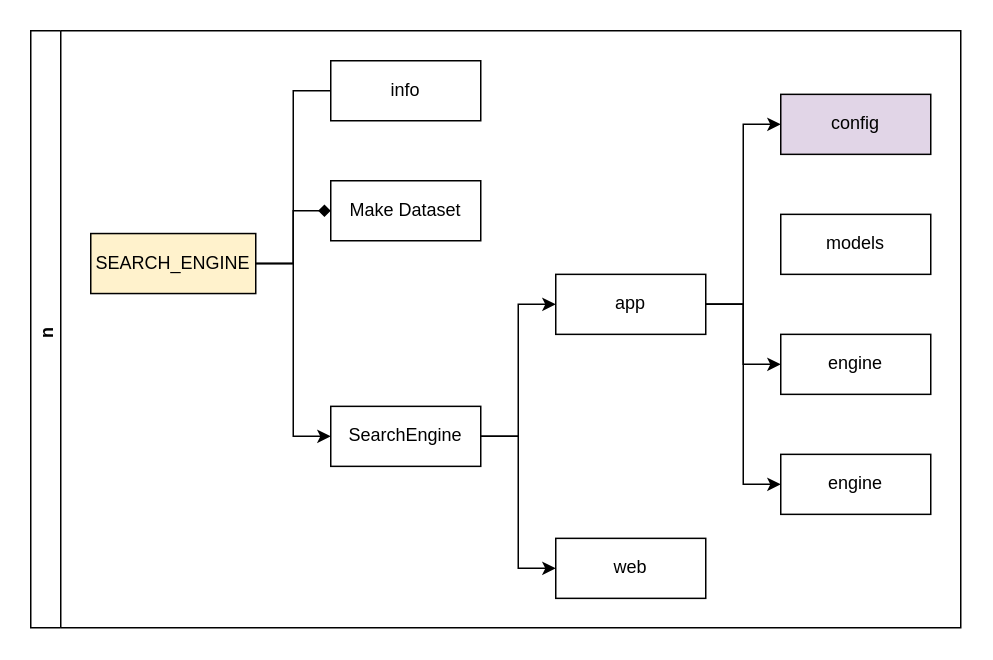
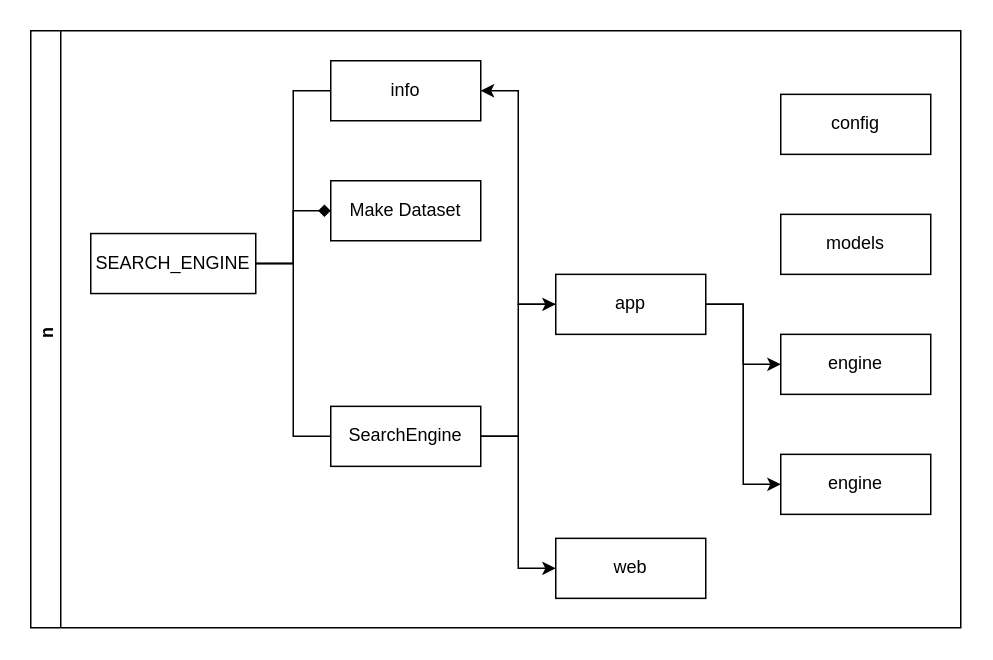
  <mxCell id="0" />
  <mxCell id="1" parent="0" />
  <mxCell id="2" value="n " style="swimlane;startSize=20;horizontal=0;childLayout=treeLayout;horizontalTree=1;resizable=0;containerType=tree;" parent="1" vertex="1"><mxGeometry x="20" y="20" width="620" height="398" as="geometry" /></mxCell>
- <mxCell id="3" value="SEARCH_ENGINE" style="whiteSpace=wrap;html=1;fillColor=#fff2cc;" parent="2" vertex="1"><mxGeometry x="40" y="135.2" width="110" height="40" as="geometry" /></mxCell>
+ <mxCell id="3" value="SEARCH_ENGINE" style="whiteSpace=wrap;html=1;" parent="2" vertex="1"><mxGeometry x="40" y="135.2" width="110" height="40" as="geometry" /></mxCell>
  <mxCell id="4" value="info" style="whiteSpace=wrap;html=1;" parent="2" vertex="1"><mxGeometry x="200" y="20" width="100" height="40" as="geometry" /></mxCell>
  <mxCell id="5" value="" style="edgeStyle=elbowEdgeStyle;elbow=horizontal;html=1;rounded=0;endArrow=none;" parent="2" source="3" target="4" edge="1"><mxGeometry relative="1" as="geometry" /></mxCell>
  <mxCell id="6" value="Make Dataset" style="whiteSpace=wrap;html=1;" parent="2" vertex="1"><mxGeometry x="200" y="100" width="100" height="40" as="geometry" /></mxCell>
  <mxCell id="7" value="" style="edgeStyle=elbowEdgeStyle;elbow=horizontal;html=1;rounded=0;endArrow=diamond;" parent="2" source="3" target="6" edge="1"><mxGeometry relative="1" as="geometry" /></mxCell>
- <mxCell id="8" value="" style="edgeStyle=elbowEdgeStyle;elbow=horizontal;html=1;rounded=0;" parent="2" source="3" target="9" edge="1"><mxGeometry relative="1" as="geometry"><mxPoint x="190" y="-344.8" as="sourcePoint" /></mxGeometry></mxCell>
+ <mxCell id="8" value="" style="edgeStyle=elbowEdgeStyle;elbow=horizontal;html=1;rounded=0;endArrow=none;" parent="2" source="3" target="9" edge="1"><mxGeometry relative="1" as="geometry"><mxPoint x="190" y="-344.8" as="sourcePoint" /></mxGeometry></mxCell>
  <mxCell id="9" value="SearchEngine" style="whiteSpace=wrap;html=1;" parent="2" vertex="1"><mxGeometry x="200" y="250.4" width="100" height="40" as="geometry" /></mxCell>
  <mxCell id="10" value="" style="edgeStyle=elbowEdgeStyle;elbow=horizontal;html=1;rounded=0;" parent="2" source="9" target="11" edge="1"><mxGeometry relative="1" as="geometry"><mxPoint x="190" y="-264.8" as="sourcePoint" /></mxGeometry></mxCell>
  <mxCell id="11" value="app&lt;br&gt;" style="whiteSpace=wrap;html=1;" parent="2" vertex="1"><mxGeometry x="350" y="162.4" width="100" height="40" as="geometry" /></mxCell>
  <mxCell id="12" value="" style="edgeStyle=elbowEdgeStyle;elbow=horizontal;html=1;rounded=0;" parent="2" source="9" target="13" edge="1"><mxGeometry relative="1" as="geometry"><mxPoint x="340" y="-184.8" as="sourcePoint" /></mxGeometry></mxCell>
  <mxCell id="13" value="web" style="whiteSpace=wrap;html=1;" parent="2" vertex="1"><mxGeometry x="350" y="338.4" width="100" height="40" as="geometry" /></mxCell>
- <mxCell id="14" value="" style="edgeStyle=elbowEdgeStyle;elbow=horizontal;html=1;rounded=0;" parent="2" source="11" target="15" edge="1"><mxGeometry relative="1" as="geometry"><mxPoint x="340" y="-164.8" as="sourcePoint" /></mxGeometry></mxCell>
- <mxCell id="15" value="config" style="whiteSpace=wrap;html=1;fillColor=#e1d5e7;" parent="2" vertex="1"><mxGeometry x="500" y="42.4" width="100" height="40" as="geometry" /></mxCell>
+ <mxCell id="14" value="" style="edgeStyle=elbowEdgeStyle;elbow=horizontal;html=1;rounded=0;" parent="2" source="11" target="4" edge="1"><mxGeometry relative="1" as="geometry"><mxPoint x="340" y="-164.8" as="sourcePoint" /></mxGeometry></mxCell>
+ <mxCell id="15" value="config" style="whiteSpace=wrap;html=1;" parent="2" vertex="1"><mxGeometry x="500" y="42.4" width="100" height="40" as="geometry" /></mxCell>
  <mxCell id="16" value="models" style="whiteSpace=wrap;html=1;" parent="2" vertex="1"><mxGeometry x="500" y="122.4" width="100" height="40" as="geometry" /></mxCell>
  <mxCell id="17" value="" style="edgeStyle=elbowEdgeStyle;elbow=horizontal;html=1;rounded=0;" parent="2" source="11" target="18" edge="1"><mxGeometry relative="1" as="geometry"><mxPoint x="490" y="-72.8" as="sourcePoint" /></mxGeometry></mxCell>
  <mxCell id="18" value="engine" style="whiteSpace=wrap;html=1;" parent="2" vertex="1"><mxGeometry x="500" y="202.4" width="100" height="40" as="geometry" /></mxCell>
  <mxCell id="19" value="" style="edgeStyle=elbowEdgeStyle;elbow=horizontal;html=1;rounded=0;" parent="2" source="11" target="20" edge="1"><mxGeometry relative="1" as="geometry"><mxPoint x="490" y="69.2" as="sourcePoint" /></mxGeometry></mxCell>
  <mxCell id="20" value="engine" style="whiteSpace=wrap;html=1;" parent="2" vertex="1"><mxGeometry x="500" y="282.4" width="100" height="40" as="geometry" /></mxCell>
